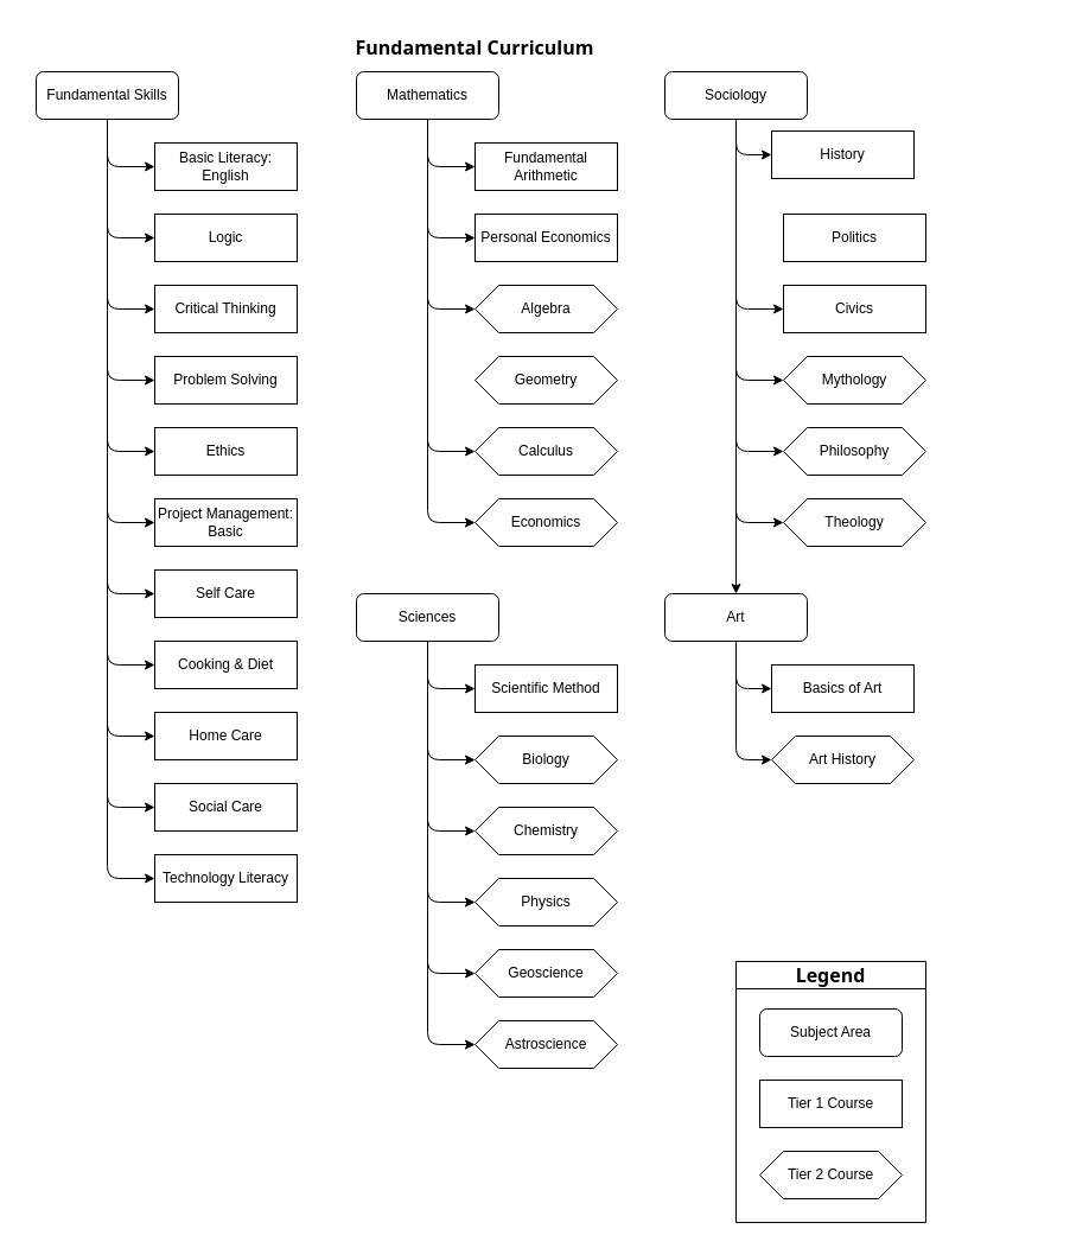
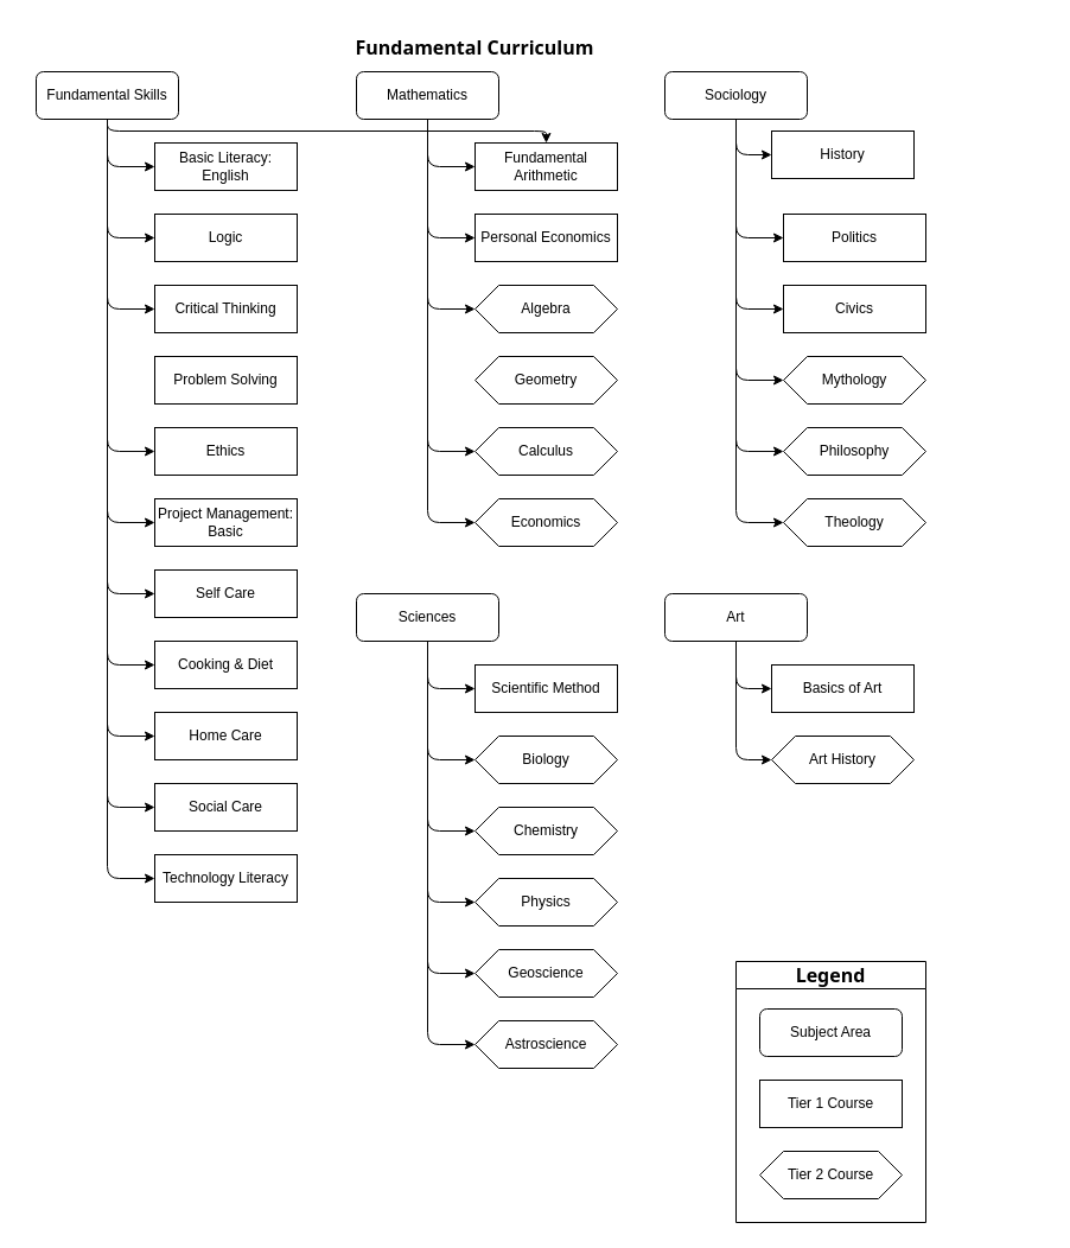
  <mxCell id="0" />
  <mxCell id="1" parent="0" />
  <mxCell id="2" style="edgeStyle=orthogonalEdgeStyle;html=1;exitX=0.5;exitY=1;exitDx=0;exitDy=0;entryX=0;entryY=0.5;entryDx=0;entryDy=0;" edge="1" parent="1" source="7" target="47"><mxGeometry relative="1" as="geometry" /></mxCell>
  <mxCell id="3" style="edgeStyle=orthogonalEdgeStyle;html=1;exitX=0.5;exitY=1;exitDx=0;exitDy=0;entryX=0;entryY=0.5;entryDx=0;entryDy=0;" edge="1" parent="1" source="7" target="52"><mxGeometry relative="1" as="geometry" /></mxCell>
  <mxCell id="4" style="edgeStyle=orthogonalEdgeStyle;html=1;exitX=0.5;exitY=1;exitDx=0;exitDy=0;entryX=0;entryY=0.5;entryDx=0;entryDy=0;" edge="1" parent="1" source="7" target="25"><mxGeometry relative="1" as="geometry" /></mxCell>
  <mxCell id="5" style="edgeStyle=orthogonalEdgeStyle;html=1;exitX=0.5;exitY=1;exitDx=0;exitDy=0;entryX=0;entryY=0.5;entryDx=0;entryDy=0;" edge="1" parent="1" source="7" target="27"><mxGeometry relative="1" as="geometry" /></mxCell>
  <mxCell id="6" style="edgeStyle=orthogonalEdgeStyle;html=1;exitX=0.5;exitY=1;exitDx=0;exitDy=0;entryX=0;entryY=0.5;entryDx=0;entryDy=0;" edge="1" parent="1" source="7" target="43"><mxGeometry relative="1" as="geometry" /></mxCell>
  <mxCell id="7" value="Mathematics" style="rounded=1;whiteSpace=wrap;html=1;" vertex="1" parent="1"><mxGeometry x="300" y="60" width="120" height="40" as="geometry" /></mxCell>
  <mxCell id="8" style="edgeStyle=orthogonalEdgeStyle;html=1;exitX=0.5;exitY=1;exitDx=0;exitDy=0;entryX=0;entryY=0.5;entryDx=0;entryDy=0;" edge="1" parent="1" source="14" target="59"><mxGeometry relative="1" as="geometry" /></mxCell>
  <mxCell id="9" style="edgeStyle=orthogonalEdgeStyle;html=1;exitX=0.5;exitY=1;exitDx=0;exitDy=0;entryX=0;entryY=0.5;entryDx=0;entryDy=0;" edge="1" parent="1" source="14" target="62"><mxGeometry relative="1" as="geometry" /></mxCell>
  <mxCell id="10" style="edgeStyle=orthogonalEdgeStyle;html=1;exitX=0.5;exitY=1;exitDx=0;exitDy=0;entryX=0;entryY=0.5;entryDx=0;entryDy=0;" edge="1" parent="1" source="14" target="63"><mxGeometry relative="1" as="geometry" /></mxCell>
  <mxCell id="11" style="edgeStyle=orthogonalEdgeStyle;html=1;exitX=0.5;exitY=1;exitDx=0;exitDy=0;entryX=0;entryY=0.5;entryDx=0;entryDy=0;" edge="1" parent="1" source="14" target="64"><mxGeometry relative="1" as="geometry" /></mxCell>
  <mxCell id="12" style="edgeStyle=orthogonalEdgeStyle;html=1;exitX=0.5;exitY=1;exitDx=0;exitDy=0;entryX=0;entryY=0.5;entryDx=0;entryDy=0;" edge="1" parent="1" source="14" target="65"><mxGeometry relative="1" as="geometry" /></mxCell>
  <mxCell id="13" style="edgeStyle=orthogonalEdgeStyle;html=1;exitX=0.5;exitY=1;exitDx=0;exitDy=0;entryX=0;entryY=0.5;entryDx=0;entryDy=0;" edge="1" parent="1" source="14" target="66"><mxGeometry relative="1" as="geometry" /></mxCell>
  <mxCell id="14" value="Sciences" style="rounded=1;whiteSpace=wrap;html=1;" vertex="1" parent="1"><mxGeometry x="300" y="500" width="120" height="40" as="geometry" /></mxCell>
  <mxCell id="15" style="edgeStyle=orthogonalEdgeStyle;html=1;exitX=0.5;exitY=1;exitDx=0;exitDy=0;entryX=0;entryY=0.5;entryDx=0;entryDy=0;" edge="1" parent="1" source="21" target="57"><mxGeometry relative="1" as="geometry" /></mxCell>
- <mxCell id="16" style="edgeStyle=orthogonalEdgeStyle;html=1;exitX=0.5;exitY=1;exitDx=0;exitDy=0;" edge="1" parent="1" source="21" target="24"><mxGeometry relative="1" as="geometry" /></mxCell>
+ <mxCell id="16" style="edgeStyle=orthogonalEdgeStyle;html=1;exitX=0.5;exitY=1;exitDx=0;exitDy=0;entryX=0;entryY=0.5;entryDx=0;entryDy=0;" edge="1" parent="1" source="21" target="58"><mxGeometry relative="1" as="geometry" /></mxCell>
  <mxCell id="17" style="edgeStyle=orthogonalEdgeStyle;html=1;exitX=0.5;exitY=1;exitDx=0;exitDy=0;entryX=0;entryY=0.5;entryDx=0;entryDy=0;" edge="1" parent="1" source="21" target="61"><mxGeometry relative="1" as="geometry" /></mxCell>
  <mxCell id="18" style="edgeStyle=orthogonalEdgeStyle;html=1;exitX=0.5;exitY=1;exitDx=0;exitDy=0;entryX=0;entryY=0.5;entryDx=0;entryDy=0;" edge="1" parent="1" source="21" target="41"><mxGeometry relative="1" as="geometry" /></mxCell>
  <mxCell id="19" style="edgeStyle=orthogonalEdgeStyle;html=1;exitX=0.5;exitY=1;exitDx=0;exitDy=0;entryX=0;entryY=0.5;entryDx=0;entryDy=0;" edge="1" parent="1" source="21" target="42"><mxGeometry relative="1" as="geometry" /></mxCell>
  <mxCell id="20" style="edgeStyle=orthogonalEdgeStyle;html=1;exitX=0.5;exitY=1;exitDx=0;exitDy=0;entryX=0;entryY=0.5;entryDx=0;entryDy=0;" edge="1" parent="1" source="21" target="40"><mxGeometry relative="1" as="geometry" /></mxCell>
  <mxCell id="21" value="Sociology" style="rounded=1;whiteSpace=wrap;html=1;" vertex="1" parent="1"><mxGeometry x="560" y="60" width="120" height="40" as="geometry" /></mxCell>
  <mxCell id="22" style="edgeStyle=orthogonalEdgeStyle;html=1;exitX=0.5;exitY=1;exitDx=0;exitDy=0;entryX=0;entryY=0.5;entryDx=0;entryDy=0;" edge="1" parent="1" source="24" target="69"><mxGeometry relative="1" as="geometry" /></mxCell>
  <mxCell id="23" style="edgeStyle=orthogonalEdgeStyle;html=1;exitX=0.5;exitY=1;exitDx=0;exitDy=0;entryX=0;entryY=0.5;entryDx=0;entryDy=0;" edge="1" parent="1" source="24" target="70"><mxGeometry relative="1" as="geometry" /></mxCell>
  <mxCell id="24" value="Art" style="rounded=1;whiteSpace=wrap;html=1;" vertex="1" parent="1"><mxGeometry x="560" y="500" width="120" height="40" as="geometry" /></mxCell>
  <mxCell id="25" value="Algebra" style="shape=hexagon;perimeter=hexagonPerimeter2;whiteSpace=wrap;html=1;fixedSize=1;" vertex="1" parent="1"><mxGeometry x="400" y="240" width="120" height="40" as="geometry" /></mxCell>
  <mxCell id="26" value="Geometry" style="shape=hexagon;perimeter=hexagonPerimeter2;whiteSpace=wrap;html=1;fixedSize=1;" vertex="1" parent="1"><mxGeometry x="400" y="300" width="120" height="40" as="geometry" /></mxCell>
  <mxCell id="27" value="Calculus" style="shape=hexagon;perimeter=hexagonPerimeter2;whiteSpace=wrap;html=1;fixedSize=1;" vertex="1" parent="1"><mxGeometry x="400" y="360" width="120" height="40" as="geometry" /></mxCell>
  <mxCell id="28" style="edgeStyle=orthogonalEdgeStyle;html=1;exitX=0.5;exitY=1;exitDx=0;exitDy=0;entryX=0;entryY=0.5;entryDx=0;entryDy=0;" edge="1" parent="1" source="39" target="53"><mxGeometry relative="1" as="geometry" /></mxCell>
  <mxCell id="29" style="edgeStyle=orthogonalEdgeStyle;html=1;exitX=0.5;exitY=1;exitDx=0;exitDy=0;entryX=0;entryY=0.5;entryDx=0;entryDy=0;" edge="1" parent="1" source="39" target="48"><mxGeometry relative="1" as="geometry" /></mxCell>
  <mxCell id="30" style="edgeStyle=orthogonalEdgeStyle;html=1;exitX=0.5;exitY=1;exitDx=0;exitDy=0;entryX=0;entryY=0.5;entryDx=0;entryDy=0;" edge="1" parent="1" source="39" target="49"><mxGeometry relative="1" as="geometry" /></mxCell>
- <mxCell id="31" style="edgeStyle=orthogonalEdgeStyle;html=1;exitX=0.5;exitY=1;exitDx=0;exitDy=0;entryX=0;entryY=0.5;entryDx=0;entryDy=0;" edge="1" parent="1" source="39" target="50"><mxGeometry relative="1" as="geometry" /></mxCell>
+ <mxCell id="31" style="edgeStyle=orthogonalEdgeStyle;html=1;exitX=0.5;exitY=1;exitDx=0;exitDy=0;" edge="1" parent="1" source="39" target="47"><mxGeometry relative="1" as="geometry" /></mxCell>
  <mxCell id="32" style="edgeStyle=orthogonalEdgeStyle;html=1;exitX=0.5;exitY=1;exitDx=0;exitDy=0;entryX=0;entryY=0.5;entryDx=0;entryDy=0;" edge="1" parent="1" source="39" target="51"><mxGeometry relative="1" as="geometry" /></mxCell>
  <mxCell id="33" style="edgeStyle=orthogonalEdgeStyle;html=1;exitX=0.5;exitY=1;exitDx=0;exitDy=0;entryX=0;entryY=0.5;entryDx=0;entryDy=0;" edge="1" parent="1" source="39" target="54"><mxGeometry relative="1" as="geometry" /></mxCell>
  <mxCell id="34" style="edgeStyle=orthogonalEdgeStyle;html=1;exitX=0.5;exitY=1;exitDx=0;exitDy=0;entryX=0;entryY=0.5;entryDx=0;entryDy=0;" edge="1" parent="1" source="39" target="55"><mxGeometry relative="1" as="geometry" /></mxCell>
  <mxCell id="35" style="edgeStyle=orthogonalEdgeStyle;html=1;exitX=0.5;exitY=1;exitDx=0;exitDy=0;entryX=0;entryY=0.5;entryDx=0;entryDy=0;" edge="1" parent="1" source="39" target="56"><mxGeometry relative="1" as="geometry" /></mxCell>
  <mxCell id="36" style="edgeStyle=orthogonalEdgeStyle;html=1;exitX=0.5;exitY=1;exitDx=0;exitDy=0;entryX=0;entryY=0.5;entryDx=0;entryDy=0;" edge="1" parent="1" source="39" target="60"><mxGeometry relative="1" as="geometry" /></mxCell>
  <mxCell id="37" style="edgeStyle=orthogonalEdgeStyle;html=1;exitX=0.5;exitY=1;exitDx=0;exitDy=0;entryX=0;entryY=0.5;entryDx=0;entryDy=0;" edge="1" parent="1" source="39" target="67"><mxGeometry relative="1" as="geometry" /></mxCell>
  <mxCell id="38" style="edgeStyle=orthogonalEdgeStyle;html=1;exitX=0.5;exitY=1;exitDx=0;exitDy=0;entryX=0;entryY=0.5;entryDx=0;entryDy=0;" edge="1" parent="1" source="39" target="68"><mxGeometry relative="1" as="geometry" /></mxCell>
  <mxCell id="39" value="Fundamental Skills" style="rounded=1;whiteSpace=wrap;html=1;" vertex="1" parent="1"><mxGeometry x="30" y="60" width="120" height="40" as="geometry" /></mxCell>
  <mxCell id="40" value="Theology" style="shape=hexagon;perimeter=hexagonPerimeter2;whiteSpace=wrap;html=1;fixedSize=1;" vertex="1" parent="1"><mxGeometry x="660" y="420" width="120" height="40" as="geometry" /></mxCell>
  <mxCell id="41" value="Mythology" style="shape=hexagon;perimeter=hexagonPerimeter2;whiteSpace=wrap;html=1;fixedSize=1;" vertex="1" parent="1"><mxGeometry x="660" y="300" width="120" height="40" as="geometry" /></mxCell>
  <mxCell id="42" value="Philosophy" style="shape=hexagon;perimeter=hexagonPerimeter2;whiteSpace=wrap;html=1;fixedSize=1;" vertex="1" parent="1"><mxGeometry x="660" y="360" width="120" height="40" as="geometry" /></mxCell>
  <mxCell id="43" value="Economics" style="shape=hexagon;perimeter=hexagonPerimeter2;whiteSpace=wrap;html=1;fixedSize=1;" vertex="1" parent="1"><mxGeometry x="400" y="420" width="120" height="40" as="geometry" /></mxCell>
  <mxCell id="44" style="edgeStyle=orthogonalEdgeStyle;html=1;exitX=0.5;exitY=1;exitDx=0;exitDy=0;entryX=0;entryY=0.5;entryDx=0;entryDy=0;" edge="1" parent="1"><mxGeometry relative="1" as="geometry"><mxPoint x="880" y="240" as="sourcePoint" /></mxGeometry></mxCell>
  <mxCell id="45" style="edgeStyle=orthogonalEdgeStyle;html=1;exitX=0.5;exitY=1;exitDx=0;exitDy=0;entryX=0;entryY=0.5;entryDx=0;entryDy=0;" edge="1" parent="1"><mxGeometry relative="1" as="geometry"><mxPoint x="880" y="240" as="sourcePoint" /></mxGeometry></mxCell>
  <mxCell id="46" style="edgeStyle=orthogonalEdgeStyle;html=1;exitX=0.5;exitY=1;exitDx=0;exitDy=0;entryX=0;entryY=0.5;entryDx=0;entryDy=0;" edge="1" parent="1"><mxGeometry relative="1" as="geometry"><mxPoint x="880" y="240" as="sourcePoint" /></mxGeometry></mxCell>
  <mxCell id="47" value="Fundamental Arithmetic" style="rounded=0;whiteSpace=wrap;html=1;" vertex="1" parent="1"><mxGeometry x="400" y="120" width="120" height="40" as="geometry" /></mxCell>
  <mxCell id="48" value="Logic" style="rounded=0;whiteSpace=wrap;html=1;" vertex="1" parent="1"><mxGeometry x="130" y="180" width="120" height="40" as="geometry" /></mxCell>
  <mxCell id="49" value="Critical Thinking" style="rounded=0;whiteSpace=wrap;html=1;" vertex="1" parent="1"><mxGeometry x="130" y="240" width="120" height="40" as="geometry" /></mxCell>
  <mxCell id="50" value="Problem Solving" style="rounded=0;whiteSpace=wrap;html=1;" vertex="1" parent="1"><mxGeometry x="130" y="300" width="120" height="40" as="geometry" /></mxCell>
  <mxCell id="51" value="Ethics" style="rounded=0;whiteSpace=wrap;html=1;" vertex="1" parent="1"><mxGeometry x="130" y="360" width="120" height="40" as="geometry" /></mxCell>
  <mxCell id="52" value="Personal Economics" style="rounded=0;whiteSpace=wrap;html=1;" vertex="1" parent="1"><mxGeometry x="400" y="180" width="120" height="40" as="geometry" /></mxCell>
  <mxCell id="53" value="Basic Literacy: English" style="rounded=0;whiteSpace=wrap;html=1;" vertex="1" parent="1"><mxGeometry x="130" y="120" width="120" height="40" as="geometry" /></mxCell>
  <mxCell id="54" value="Project Management: Basic" style="rounded=0;whiteSpace=wrap;html=1;" vertex="1" parent="1"><mxGeometry x="130" y="420" width="120" height="40" as="geometry" /></mxCell>
  <mxCell id="55" value="Self Care" style="rounded=0;whiteSpace=wrap;html=1;" vertex="1" parent="1"><mxGeometry x="130" y="480" width="120" height="40" as="geometry" /></mxCell>
  <mxCell id="56" value="Social Care" style="rounded=0;whiteSpace=wrap;html=1;" vertex="1" parent="1"><mxGeometry x="130" y="660" width="120" height="40" as="geometry" /></mxCell>
  <mxCell id="57" value="History" style="rounded=0;whiteSpace=wrap;html=1;" vertex="1" parent="1"><mxGeometry x="650" y="110" width="120" height="40" as="geometry" /></mxCell>
  <mxCell id="58" value="Politics" style="rounded=0;whiteSpace=wrap;html=1;" vertex="1" parent="1"><mxGeometry x="660" y="180" width="120" height="40" as="geometry" /></mxCell>
  <mxCell id="59" value="Scientific Method" style="rounded=0;whiteSpace=wrap;html=1;" vertex="1" parent="1"><mxGeometry x="400" y="560" width="120" height="40" as="geometry" /></mxCell>
  <mxCell id="60" value="Technology Literacy" style="rounded=0;whiteSpace=wrap;html=1;" vertex="1" parent="1"><mxGeometry x="130" y="720" width="120" height="40" as="geometry" /></mxCell>
  <mxCell id="61" value="Civics" style="rounded=0;whiteSpace=wrap;html=1;" vertex="1" parent="1"><mxGeometry x="660" y="240" width="120" height="40" as="geometry" /></mxCell>
  <mxCell id="62" value="Biology&lt;span style=&quot;color: rgba(0, 0, 0, 0); font-family: monospace; font-size: 0px; text-align: start;&quot;&gt;%3CmxGraphModel%3E%3Croot%3E%3CmxCell%20id%3D%220%22%2F%3E%3CmxCell%20id%3D%221%22%20parent%3D%220%22%2F%3E%3CmxCell%20id%3D%222%22%20value%3D%22Mythology%22%20style%3D%22shape%3Dhexagon%3Bperimeter%3DhexagonPerimeter2%3BwhiteSpace%3Dwrap%3Bhtml%3D1%3BfixedSize%3D1%3B%22%20vertex%3D%221%22%20parent%3D%221%22%3E%3CmxGeometry%20x%3D%22460%22%20y%3D%22280%22%20width%3D%22120%22%20height%3D%2240%22%20as%3D%22geometry%22%2F%3E%3C%2FmxCell%3E%3C%2Froot%3E%3C%2FmxGraphModel%3E&lt;/span&gt;" style="shape=hexagon;perimeter=hexagonPerimeter2;whiteSpace=wrap;html=1;fixedSize=1;" vertex="1" parent="1"><mxGeometry x="400" y="620" width="120" height="40" as="geometry" /></mxCell>
  <mxCell id="63" value="Chemistry" style="shape=hexagon;perimeter=hexagonPerimeter2;whiteSpace=wrap;html=1;fixedSize=1;" vertex="1" parent="1"><mxGeometry x="400" y="680" width="120" height="40" as="geometry" /></mxCell>
  <mxCell id="64" value="Physics" style="shape=hexagon;perimeter=hexagonPerimeter2;whiteSpace=wrap;html=1;fixedSize=1;" vertex="1" parent="1"><mxGeometry x="400" y="740" width="120" height="40" as="geometry" /></mxCell>
  <mxCell id="65" value="Geoscience" style="shape=hexagon;perimeter=hexagonPerimeter2;whiteSpace=wrap;html=1;fixedSize=1;" vertex="1" parent="1"><mxGeometry x="400" y="800" width="120" height="40" as="geometry" /></mxCell>
  <mxCell id="66" value="Astroscience" style="shape=hexagon;perimeter=hexagonPerimeter2;whiteSpace=wrap;html=1;fixedSize=1;" vertex="1" parent="1"><mxGeometry x="400" y="860" width="120" height="40" as="geometry" /></mxCell>
  <mxCell id="67" value="Home Care" style="rounded=0;whiteSpace=wrap;html=1;" vertex="1" parent="1"><mxGeometry x="130" y="600" width="120" height="40" as="geometry" /></mxCell>
  <mxCell id="68" value="Cooking &amp;amp; Diet" style="rounded=0;whiteSpace=wrap;html=1;" vertex="1" parent="1"><mxGeometry x="130" y="540" width="120" height="40" as="geometry" /></mxCell>
  <mxCell id="69" value="Basics of Art" style="rounded=0;whiteSpace=wrap;html=1;" vertex="1" parent="1"><mxGeometry x="650" y="560" width="120" height="40" as="geometry" /></mxCell>
  <mxCell id="70" value="Art History" style="shape=hexagon;perimeter=hexagonPerimeter2;whiteSpace=wrap;html=1;fixedSize=1;" vertex="1" parent="1"><mxGeometry x="650" y="620" width="120" height="40" as="geometry" /></mxCell>
  <mxCell id="71" value="Fundamental Curriculum" style="text;html=1;strokeColor=none;fillColor=none;align=center;verticalAlign=middle;whiteSpace=wrap;rounded=0;fontFamily=Noto Sans;fontSource=https%3A%2F%2Ffonts.googleapis.com%2Fcss%3Ffamily%3DNoto%2BSans;fontStyle=1;fontSize=16;" vertex="1" parent="1"><mxGeometry x="20" y="20" width="760" height="40" as="geometry" /></mxCell>
  <mxCell id="72" value="Legend" style="swimlane;whiteSpace=wrap;html=1;fontFamily=Noto Sans;fontSource=https%3A%2F%2Ffonts.googleapis.com%2Fcss%3Ffamily%3DNoto%2BSans;fontSize=16;" vertex="1" parent="1"><mxGeometry x="620" y="810" width="160" height="220" as="geometry" /></mxCell>
  <mxCell id="73" value="Subject Area" style="rounded=1;whiteSpace=wrap;html=1;" vertex="1" parent="72"><mxGeometry x="20" y="40" width="120" height="40" as="geometry" /></mxCell>
  <mxCell id="74" value="Tier 1 Course" style="rounded=0;whiteSpace=wrap;html=1;" vertex="1" parent="72"><mxGeometry x="20" y="100" width="120" height="40" as="geometry" /></mxCell>
  <mxCell id="75" value="Tier 2 Course" style="shape=hexagon;perimeter=hexagonPerimeter2;whiteSpace=wrap;html=1;fixedSize=1;" vertex="1" parent="72"><mxGeometry x="20" y="160" width="120" height="40" as="geometry" /></mxCell>
